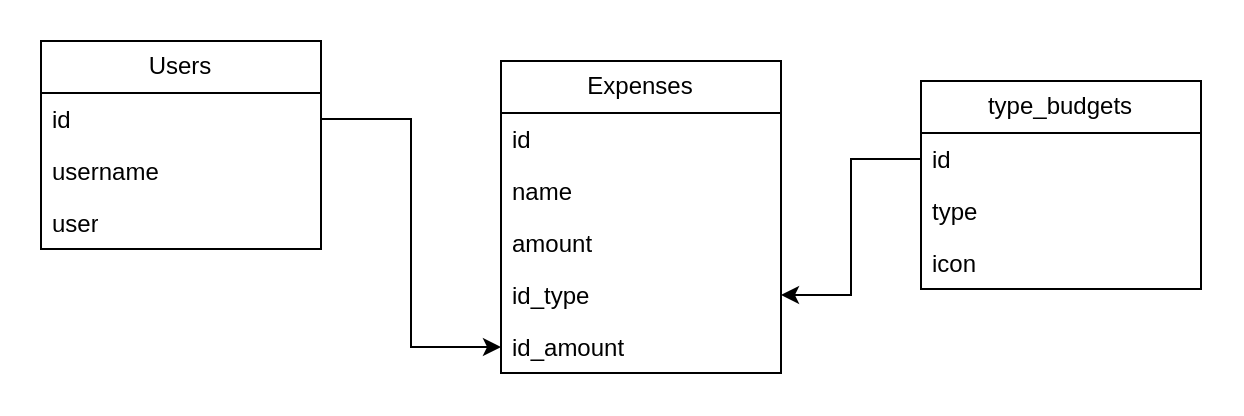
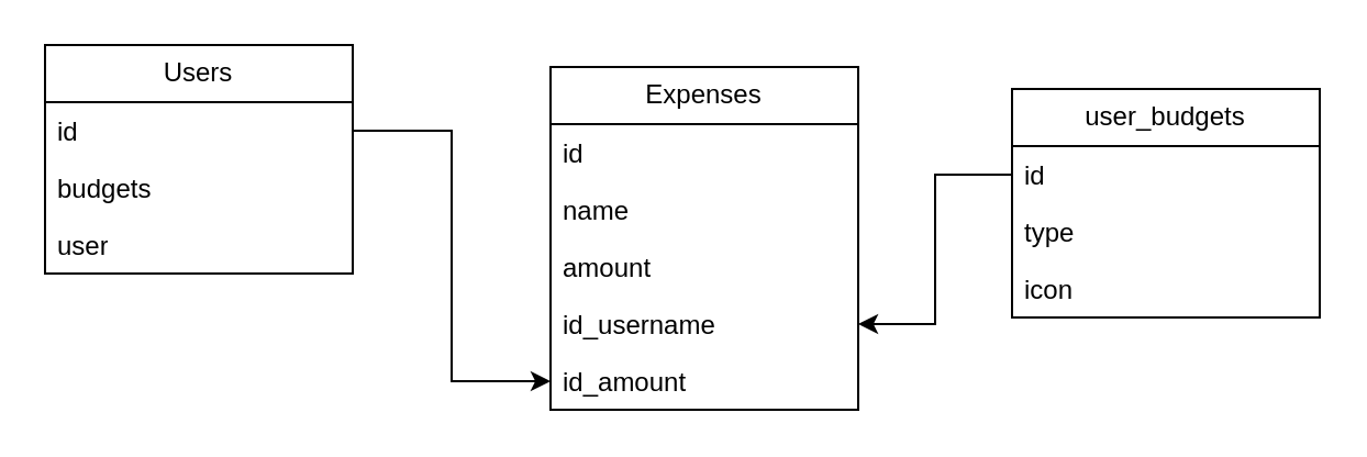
  <mxCell id="0" />
  <mxCell id="1" parent="0" />
  <mxCell id="2" value="Users" style="swimlane;fontStyle=0;childLayout=stackLayout;horizontal=1;startSize=26;fillColor=none;horizontalStack=0;resizeParent=1;resizeParentMax=0;resizeLast=0;collapsible=1;marginBottom=0;whiteSpace=wrap;html=1;" vertex="1" parent="1"><mxGeometry x="20" y="20" width="140" height="104" as="geometry" /></mxCell>
  <mxCell id="3" value="id" style="text;strokeColor=none;fillColor=none;align=left;verticalAlign=top;spacingLeft=4;spacingRight=4;overflow=hidden;rotatable=0;points=[[0,0.5],[1,0.5]];portConstraint=eastwest;whiteSpace=wrap;html=1;" vertex="1" parent="2"><mxGeometry y="26" width="140" height="26" as="geometry" /></mxCell>
- <mxCell id="4" value="username" style="text;strokeColor=none;fillColor=none;align=left;verticalAlign=top;spacingLeft=4;spacingRight=4;overflow=hidden;rotatable=0;points=[[0,0.5],[1,0.5]];portConstraint=eastwest;whiteSpace=wrap;html=1;" vertex="1" parent="2"><mxGeometry y="52" width="140" height="26" as="geometry" /></mxCell>
+ <mxCell id="4" value="budgets" style="text;strokeColor=none;fillColor=none;align=left;verticalAlign=top;spacingLeft=4;spacingRight=4;overflow=hidden;rotatable=0;points=[[0,0.5],[1,0.5]];portConstraint=eastwest;whiteSpace=wrap;html=1;" vertex="1" parent="2"><mxGeometry y="52" width="140" height="26" as="geometry" /></mxCell>
  <mxCell id="5" value="user" style="text;strokeColor=none;fillColor=none;align=left;verticalAlign=top;spacingLeft=4;spacingRight=4;overflow=hidden;rotatable=0;points=[[0,0.5],[1,0.5]];portConstraint=eastwest;whiteSpace=wrap;html=1;" vertex="1" parent="2"><mxGeometry y="78" width="140" height="26" as="geometry" /></mxCell>
  <mxCell id="6" value="Expenses" style="swimlane;fontStyle=0;childLayout=stackLayout;horizontal=1;startSize=26;fillColor=none;horizontalStack=0;resizeParent=1;resizeParentMax=0;resizeLast=0;collapsible=1;marginBottom=0;whiteSpace=wrap;html=1;" vertex="1" parent="1"><mxGeometry x="250" y="30" width="140" height="156" as="geometry" /></mxCell>
  <mxCell id="7" value="id" style="text;strokeColor=none;fillColor=none;align=left;verticalAlign=top;spacingLeft=4;spacingRight=4;overflow=hidden;rotatable=0;points=[[0,0.5],[1,0.5]];portConstraint=eastwest;whiteSpace=wrap;html=1;" vertex="1" parent="6"><mxGeometry y="26" width="140" height="26" as="geometry" /></mxCell>
  <mxCell id="8" value="name" style="text;strokeColor=none;fillColor=none;align=left;verticalAlign=top;spacingLeft=4;spacingRight=4;overflow=hidden;rotatable=0;points=[[0,0.5],[1,0.5]];portConstraint=eastwest;whiteSpace=wrap;html=1;" vertex="1" parent="6"><mxGeometry y="52" width="140" height="26" as="geometry" /></mxCell>
  <mxCell id="9" value="amount" style="text;strokeColor=none;fillColor=none;align=left;verticalAlign=top;spacingLeft=4;spacingRight=4;overflow=hidden;rotatable=0;points=[[0,0.5],[1,0.5]];portConstraint=eastwest;whiteSpace=wrap;html=1;" vertex="1" parent="6"><mxGeometry y="78" width="140" height="26" as="geometry" /></mxCell>
- <mxCell id="10" value="id_type" style="text;strokeColor=none;fillColor=none;align=left;verticalAlign=top;spacingLeft=4;spacingRight=4;overflow=hidden;rotatable=0;points=[[0,0.5],[1,0.5]];portConstraint=eastwest;whiteSpace=wrap;html=1;" vertex="1" parent="6"><mxGeometry y="104" width="140" height="26" as="geometry" /></mxCell>
+ <mxCell id="10" value="id_username" style="text;strokeColor=none;fillColor=none;align=left;verticalAlign=top;spacingLeft=4;spacingRight=4;overflow=hidden;rotatable=0;points=[[0,0.5],[1,0.5]];portConstraint=eastwest;whiteSpace=wrap;html=1;" vertex="1" parent="6"><mxGeometry y="104" width="140" height="26" as="geometry" /></mxCell>
  <mxCell id="11" value="id_amount" style="text;strokeColor=none;fillColor=none;align=left;verticalAlign=top;spacingLeft=4;spacingRight=4;overflow=hidden;rotatable=0;points=[[0,0.5],[1,0.5]];portConstraint=eastwest;whiteSpace=wrap;html=1;" vertex="1" parent="6"><mxGeometry y="130" width="140" height="26" as="geometry" /></mxCell>
  <mxCell id="12" style="edgeStyle=orthogonalEdgeStyle;rounded=0;orthogonalLoop=1;jettySize=auto;html=1;entryX=0;entryY=0.5;entryDx=0;entryDy=0;" edge="1" parent="1" source="3" target="11"><mxGeometry relative="1" as="geometry" /></mxCell>
- <mxCell id="13" value="type_budgets" style="swimlane;fontStyle=0;childLayout=stackLayout;horizontal=1;startSize=26;fillColor=none;horizontalStack=0;resizeParent=1;resizeParentMax=0;resizeLast=0;collapsible=1;marginBottom=0;whiteSpace=wrap;html=1;" vertex="1" parent="1"><mxGeometry x="460" y="40" width="140" height="104" as="geometry" /></mxCell>
+ <mxCell id="13" value="user_budgets" style="swimlane;fontStyle=0;childLayout=stackLayout;horizontal=1;startSize=26;fillColor=none;horizontalStack=0;resizeParent=1;resizeParentMax=0;resizeLast=0;collapsible=1;marginBottom=0;whiteSpace=wrap;html=1;" vertex="1" parent="1"><mxGeometry x="460" y="40" width="140" height="104" as="geometry" /></mxCell>
  <mxCell id="14" value="id" style="text;strokeColor=none;fillColor=none;align=left;verticalAlign=top;spacingLeft=4;spacingRight=4;overflow=hidden;rotatable=0;points=[[0,0.5],[1,0.5]];portConstraint=eastwest;whiteSpace=wrap;html=1;" vertex="1" parent="13"><mxGeometry y="26" width="140" height="26" as="geometry" /></mxCell>
  <mxCell id="15" value="type" style="text;strokeColor=none;fillColor=none;align=left;verticalAlign=top;spacingLeft=4;spacingRight=4;overflow=hidden;rotatable=0;points=[[0,0.5],[1,0.5]];portConstraint=eastwest;whiteSpace=wrap;html=1;" vertex="1" parent="13"><mxGeometry y="52" width="140" height="26" as="geometry" /></mxCell>
  <mxCell id="16" value="icon" style="text;strokeColor=none;fillColor=none;align=left;verticalAlign=top;spacingLeft=4;spacingRight=4;overflow=hidden;rotatable=0;points=[[0,0.5],[1,0.5]];portConstraint=eastwest;whiteSpace=wrap;html=1;" vertex="1" parent="13"><mxGeometry y="78" width="140" height="26" as="geometry" /></mxCell>
  <mxCell id="17" style="edgeStyle=orthogonalEdgeStyle;rounded=0;orthogonalLoop=1;jettySize=auto;html=1;entryX=1;entryY=0.5;entryDx=0;entryDy=0;" edge="1" parent="1" source="14" target="10"><mxGeometry relative="1" as="geometry" /></mxCell>
